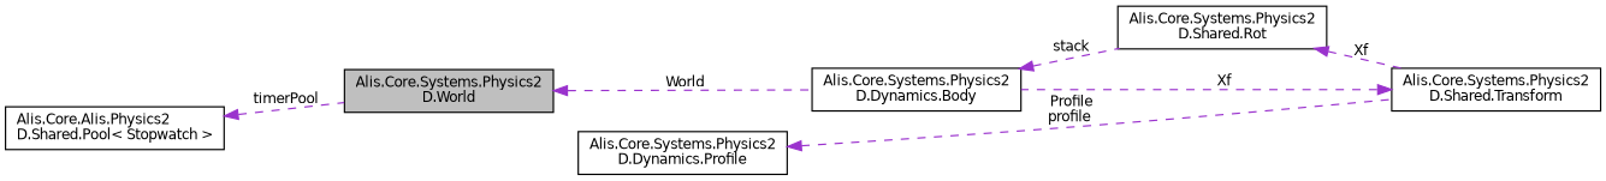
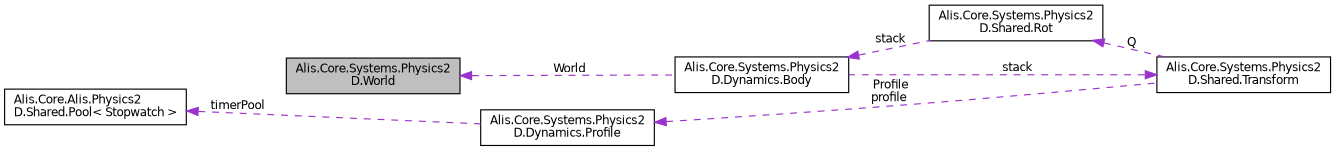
  digraph {
    rankdir=LR
    node [color=black fillcolor=white fontname=Helvetica fontsize=10 shape=record style=filled]
    edge [color=darkorchid3 dir=back fontname=Helvetica fontsize=10 labelfontname=Helvetica labelfontsize=10 style=dashed]
    n1 [fillcolor=grey75 fontcolor=black height=0.2 label="Alis.Core.Systems.Physics2\lD.World" width=0.4]
    n2 [height=0.2 label="Alis.Core.Systems.Physics2\lD.Dynamics.Body" width=0.4]
    n3 [height=0.2 label="Alis.Core.Systems.Physics2\lD.Shared.Rot" width=0.4]
    n4 [height=0.2 label="Alis.Core.Systems.Physics2\lD.Shared.Transform" width=0.4]
    n5 [height=0.2 label="Alis.Core.Systems.Physics2\lD.Dynamics.Profile" width=0.4]
    n6 [height=0.2 label="Alis.Core.Alis.Physics2\lD.Shared.Pool\< Stopwatch \>" width=0.4]
    n1 -> n2 [label=" World"]
    n2 -> n3 [label=" stack"]
-   n3 -> n4 [label=" Xf"]
-   n4 -> n2 [label=" Xf"]
+   n3 -> n4 [label=" Q"]
+   n4 -> n2 [label=" stack"]
    n5 -> n4 [label=" Profile\nprofile"]
-   n6 -> n1 [label=" timerPool"]
+   n6 -> n5 [label=" timerPool"]
  }
